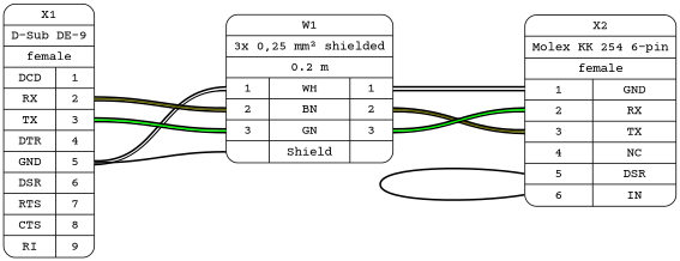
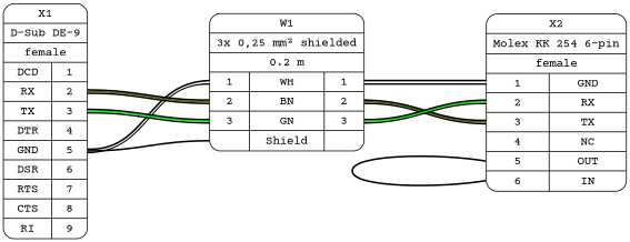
  digraph {
    fontname="Courier Prime"
    rankdir=LR
    ranksep=2
    node [fontname="Courier Prime" shape=record style=rounded]
    edge [arrowhead=none fontname="Courier Prime" style=bold tailport=p5]
    n1 [label="X1 | D-Sub DE-9 | female | {{DCD|RX|TX|DTR|GND|DSR|RTS|CTS|RI} | {<p1>1|<p2>2|<p3>3|<p4>4|<p5>5|<p6>6|<p7>7|<p8>8|<p9>9}} "]
    n2 [label="W1 | 3x 0,25 mm² shielded | 0.2 m | {{<w1i>1|<w2i>2|<w3i>3|<wsi>}|{WH|BN|GN|Shield}|{<w1o>1|<w2o>2|<w3o>3|<wsi>}}}"]
-   n3 [label="X2 | Molex KK 254 6-pin | female | {{<p1>1|<p2>2|<p3>3|<p4>4|<p5>5|<p6>6} | {GND|RX|TX|NC|DSR|IN}}"]
+   n3 [label="X2 | Molex KK 254 6-pin | female | {{<p1>1|<p2>2|<p3>3|<p4>4|<p5>5|<p6>6} | {GND|RX|TX|NC|OUT|IN}}"]
    subgraph sub_1 {
      subgraph sub_2 {
        n1
        n2
        n3
      }
      subgraph sub_3 {
        n1
        n2
        n3
      }
      subgraph sub_4 {
        n1
        n2
        n3
      }
    }
    n1 -> n2 [color="#000000:#ffffff:#000000" headport=w1i]
    n1 -> n2 [color="#000000:#666600:#000000" headport=w2i tailport=p2]
    n1 -> n2 [color="#000000:#00ff00:#000000" headport=w3i tailport=p3]
    n1 -> n2 [headport=wsi]
    n2 -> n3 [color="#000000:#ffffff:#000000" headport=p1 tailport=w1o]
    n2 -> n3 [color="#000000:#666600:#000000" headport=p3 tailport=w2o]
    n2 -> n3 [color="#000000:#00ff00:#000000" headport=p2 tailport=w3o]
    n3 -> n3 [headport="p6:w" tailport="p5:w"]
  }
